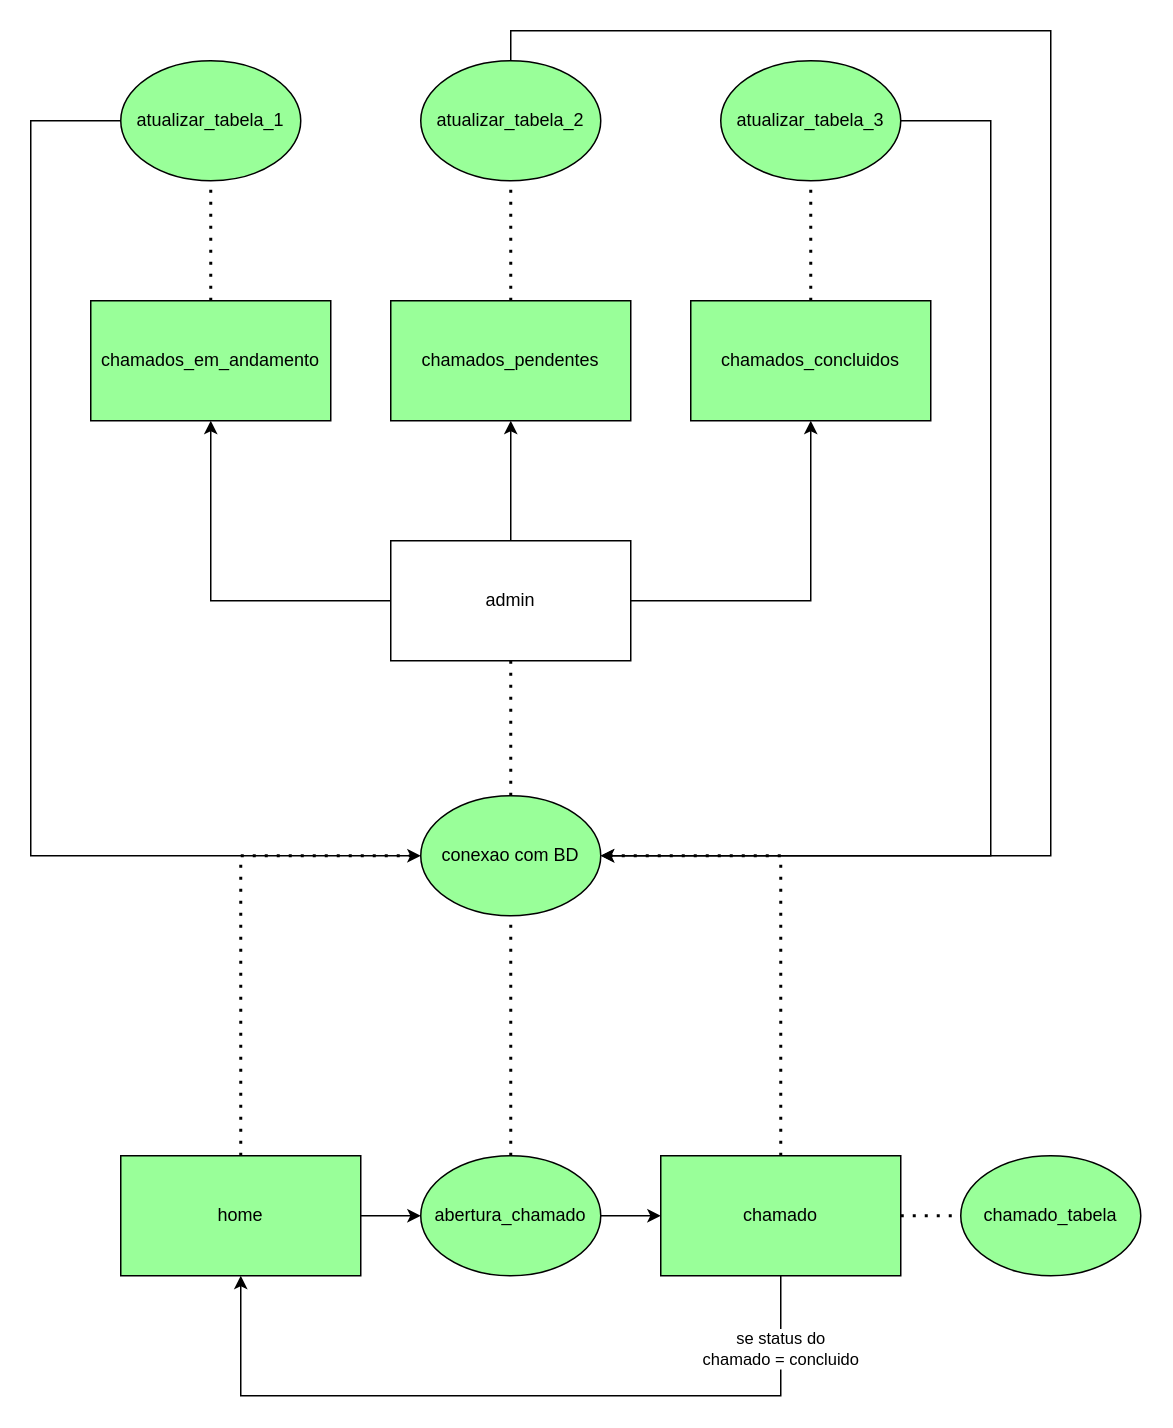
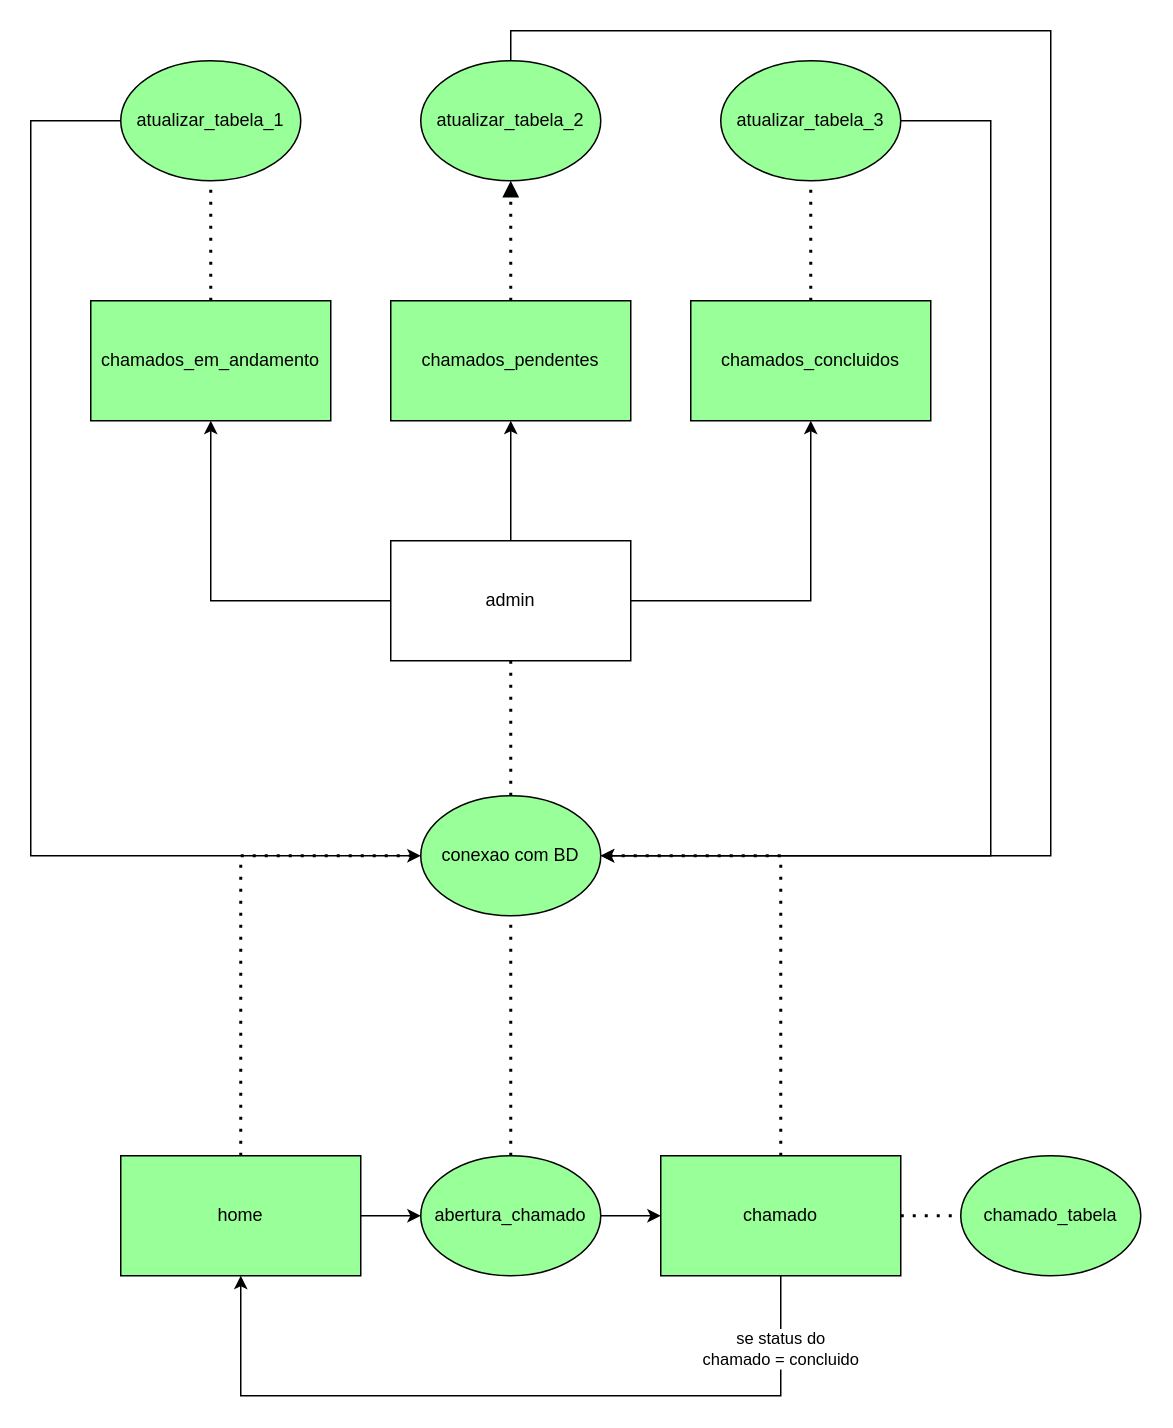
  <mxCell id="0" />
  <mxCell id="1" parent="0" />
  <mxCell id="2" value="" style="edgeStyle=orthogonalEdgeStyle;rounded=0;orthogonalLoop=1;jettySize=auto;html=1;fillColor=#99FF99;" parent="1" source="3" target="8" edge="1"><mxGeometry relative="1" as="geometry" /></mxCell>
  <mxCell id="3" value="home" style="rounded=0;whiteSpace=wrap;html=1;fillColor=#99FF99;" parent="1" vertex="1"><mxGeometry x="80" y="770" width="160" height="80" as="geometry" /></mxCell>
  <mxCell id="4" style="edgeStyle=orthogonalEdgeStyle;rounded=0;orthogonalLoop=1;jettySize=auto;html=1;exitX=0.5;exitY=1;exitDx=0;exitDy=0;entryX=0.5;entryY=1;entryDx=0;entryDy=0;fillColor=#99FF99;" parent="1" source="6" target="3" edge="1"><mxGeometry relative="1" as="geometry"><Array as="points"><mxPoint x="520" y="930" /><mxPoint x="160" y="930" /></Array></mxGeometry></mxCell>
  <mxCell id="5" value="se status do &lt;br&gt;chamado = concluido" style="edgeLabel;html=1;align=center;verticalAlign=middle;resizable=0;points=[];fillColor=#99FF99;" parent="4" vertex="1" connectable="0"><mxGeometry x="-0.815" y="-1" relative="1" as="geometry"><mxPoint as="offset" /></mxGeometry></mxCell>
  <mxCell id="6" value="chamado" style="rounded=0;whiteSpace=wrap;html=1;fillColor=#99FF99;" parent="1" vertex="1"><mxGeometry x="440" y="770" width="160" height="80" as="geometry" /></mxCell>
  <mxCell id="7" style="edgeStyle=orthogonalEdgeStyle;rounded=0;orthogonalLoop=1;jettySize=auto;html=1;entryX=0;entryY=0.5;entryDx=0;entryDy=0;fillColor=#99FF99;" parent="1" source="8" target="6" edge="1"><mxGeometry relative="1" as="geometry" /></mxCell>
  <mxCell id="8" value="abertura_chamado" style="ellipse;whiteSpace=wrap;html=1;rounded=0;fillColor=#99FF99;" parent="1" vertex="1"><mxGeometry x="280" y="770" width="120" height="80" as="geometry" /></mxCell>
  <mxCell id="9" value="conexao com BD" style="ellipse;whiteSpace=wrap;html=1;rounded=0;fillColor=#99FF99;" parent="1" vertex="1"><mxGeometry x="280" y="530" width="120" height="80" as="geometry" /></mxCell>
  <mxCell id="10" value="chamado_tabela" style="ellipse;whiteSpace=wrap;html=1;rounded=0;fillColor=#99FF99;" parent="1" vertex="1"><mxGeometry x="640" y="770" width="120" height="80" as="geometry" /></mxCell>
  <mxCell id="11" value="" style="endArrow=none;dashed=1;html=1;dashPattern=1 3;strokeWidth=2;rounded=0;exitX=0.5;exitY=0;exitDx=0;exitDy=0;entryX=0;entryY=0.5;entryDx=0;entryDy=0;" parent="1" source="3" target="9" edge="1"><mxGeometry width="50" height="50" relative="1" as="geometry"><mxPoint x="250" y="610" as="sourcePoint" /><mxPoint x="300" y="560" as="targetPoint" /><Array as="points"><mxPoint x="160" y="570" /></Array></mxGeometry></mxCell>
  <mxCell id="12" value="" style="endArrow=none;dashed=1;html=1;dashPattern=1 3;strokeWidth=2;rounded=0;exitX=0.5;exitY=0;exitDx=0;exitDy=0;" parent="1" target="9" edge="1"><mxGeometry width="50" height="50" relative="1" as="geometry"><mxPoint x="340" y="770" as="sourcePoint" /><mxPoint x="340" y="610" as="targetPoint" /><Array as="points" /></mxGeometry></mxCell>
  <mxCell id="13" value="" style="endArrow=none;dashed=1;html=1;dashPattern=1 3;strokeWidth=2;rounded=0;exitX=0.5;exitY=0;exitDx=0;exitDy=0;entryX=1;entryY=0.5;entryDx=0;entryDy=0;" parent="1" source="6" target="9" edge="1"><mxGeometry width="50" height="50" relative="1" as="geometry"><mxPoint x="350" y="780" as="sourcePoint" /><mxPoint x="350" y="620" as="targetPoint" /><Array as="points"><mxPoint x="520" y="570" /></Array></mxGeometry></mxCell>
  <mxCell id="14" value="" style="endArrow=none;dashed=1;html=1;dashPattern=1 3;strokeWidth=2;rounded=0;exitX=1;exitY=0.5;exitDx=0;exitDy=0;entryX=0;entryY=0.5;entryDx=0;entryDy=0;" parent="1" source="6" target="10" edge="1"><mxGeometry width="50" height="50" relative="1" as="geometry"><mxPoint x="530" y="780" as="sourcePoint" /><mxPoint x="410" y="580" as="targetPoint" /><Array as="points" /></mxGeometry></mxCell>
  <mxCell id="15" style="edgeStyle=orthogonalEdgeStyle;rounded=0;orthogonalLoop=1;jettySize=auto;html=1;entryX=0.5;entryY=1;entryDx=0;entryDy=0;" edge="1" parent="1" source="18" target="20"><mxGeometry relative="1" as="geometry" /></mxCell>
  <mxCell id="16" style="edgeStyle=orthogonalEdgeStyle;rounded=0;orthogonalLoop=1;jettySize=auto;html=1;exitX=0.5;exitY=0;exitDx=0;exitDy=0;entryX=0.5;entryY=1;entryDx=0;entryDy=0;" edge="1" parent="1" source="18" target="21"><mxGeometry relative="1" as="geometry" /></mxCell>
  <mxCell id="17" style="edgeStyle=orthogonalEdgeStyle;rounded=0;orthogonalLoop=1;jettySize=auto;html=1;entryX=0.5;entryY=1;entryDx=0;entryDy=0;" edge="1" parent="1" source="18" target="22"><mxGeometry relative="1" as="geometry" /></mxCell>
  <mxCell id="18" value="admin" style="rounded=0;whiteSpace=wrap;html=1;fillColor=#ffffff;" parent="1" vertex="1"><mxGeometry x="260" y="360" width="160" height="80" as="geometry" /></mxCell>
  <mxCell id="19" value="" style="endArrow=none;dashed=1;html=1;dashPattern=1 3;strokeWidth=2;rounded=0;exitX=0.5;exitY=0;exitDx=0;exitDy=0;entryX=0.5;entryY=1;entryDx=0;entryDy=0;" parent="1" source="9" target="18" edge="1"><mxGeometry width="50" height="50" relative="1" as="geometry"><mxPoint x="320" y="390" as="sourcePoint" /><mxPoint x="370" y="340" as="targetPoint" /><Array as="points" /></mxGeometry></mxCell>
  <mxCell id="20" value="chamados_em_andamento" style="rounded=0;whiteSpace=wrap;html=1;fillColor=#99FF99;" vertex="1" parent="1"><mxGeometry x="60" y="200" width="160" height="80" as="geometry" /></mxCell>
  <mxCell id="21" value="chamados_pendentes" style="rounded=0;whiteSpace=wrap;html=1;fillColor=#99FF99;" vertex="1" parent="1"><mxGeometry x="260" y="200" width="160" height="80" as="geometry" /></mxCell>
  <mxCell id="22" value="chamados_concluidos" style="rounded=0;whiteSpace=wrap;html=1;fillColor=#99FF99;" vertex="1" parent="1"><mxGeometry x="460" y="200" width="160" height="80" as="geometry" /></mxCell>
  <mxCell id="23" style="edgeStyle=orthogonalEdgeStyle;rounded=0;orthogonalLoop=1;jettySize=auto;html=1;exitX=0.5;exitY=0;exitDx=0;exitDy=0;entryX=1;entryY=0.5;entryDx=0;entryDy=0;" edge="1" parent="1" source="24" target="9"><mxGeometry relative="1" as="geometry"><Array as="points"><mxPoint x="340" y="20" /><mxPoint x="700" y="20" /><mxPoint x="700" y="570" /></Array></mxGeometry></mxCell>
  <mxCell id="24" value="atualizar_tabela_2" style="ellipse;whiteSpace=wrap;html=1;rounded=0;fillColor=#99FF99;" vertex="1" parent="1"><mxGeometry x="280" y="40" width="120" height="80" as="geometry" /></mxCell>
  <mxCell id="25" style="edgeStyle=orthogonalEdgeStyle;rounded=0;orthogonalLoop=1;jettySize=auto;html=1;exitX=1;exitY=0.5;exitDx=0;exitDy=0;entryX=1;entryY=0.5;entryDx=0;entryDy=0;" edge="1" parent="1" source="26" target="9"><mxGeometry relative="1" as="geometry"><Array as="points"><mxPoint x="660" y="80" /><mxPoint x="660" y="570" /></Array></mxGeometry></mxCell>
  <mxCell id="26" value="atualizar_tabela_3" style="ellipse;whiteSpace=wrap;html=1;rounded=0;fillColor=#99FF99;" vertex="1" parent="1"><mxGeometry x="480" y="40" width="120" height="80" as="geometry" /></mxCell>
  <mxCell id="27" style="edgeStyle=orthogonalEdgeStyle;rounded=0;orthogonalLoop=1;jettySize=auto;html=1;exitX=0;exitY=0.5;exitDx=0;exitDy=0;entryX=0;entryY=0.5;entryDx=0;entryDy=0;" edge="1" parent="1" source="28" target="9"><mxGeometry relative="1" as="geometry"><Array as="points"><mxPoint x="20" y="80" /><mxPoint x="20" y="570" /></Array></mxGeometry></mxCell>
  <mxCell id="28" value="atualizar_tabela_1" style="ellipse;whiteSpace=wrap;html=1;rounded=0;fillColor=#99FF99;" vertex="1" parent="1"><mxGeometry x="80" y="40" width="120" height="80" as="geometry" /></mxCell>
  <mxCell id="29" value="" style="endArrow=none;dashed=1;html=1;dashPattern=1 3;strokeWidth=2;rounded=0;entryX=0.5;entryY=1;entryDx=0;entryDy=0;" edge="1" parent="1" source="20" target="28"><mxGeometry width="50" height="50" relative="1" as="geometry"><mxPoint x="110" y="180" as="sourcePoint" /><mxPoint x="160" y="130" as="targetPoint" /></mxGeometry></mxCell>
- <mxCell id="30" value="" style="endArrow=none;dashed=1;html=1;dashPattern=1 3;strokeWidth=2;rounded=0;exitX=0.5;exitY=0;exitDx=0;exitDy=0;" edge="1" parent="1" source="21" target="24"><mxGeometry width="50" height="50" relative="1" as="geometry"><mxPoint x="315" y="180" as="sourcePoint" /><mxPoint x="365" y="130" as="targetPoint" /></mxGeometry></mxCell>
+ <mxCell id="30" value="" style="endArrow=block;dashed=1;html=1;dashPattern=1 3;strokeWidth=2;rounded=0;exitX=0.5;exitY=0;exitDx=0;exitDy=0;" edge="1" parent="1" source="21" target="24"><mxGeometry width="50" height="50" relative="1" as="geometry"><mxPoint x="315" y="180" as="sourcePoint" /><mxPoint x="365" y="130" as="targetPoint" /></mxGeometry></mxCell>
  <mxCell id="31" value="" style="endArrow=none;dashed=1;html=1;dashPattern=1 3;strokeWidth=2;rounded=0;exitX=0.5;exitY=0;exitDx=0;exitDy=0;" edge="1" parent="1" source="22" target="26"><mxGeometry width="50" height="50" relative="1" as="geometry"><mxPoint x="510" y="190" as="sourcePoint" /><mxPoint x="560" y="140" as="targetPoint" /></mxGeometry></mxCell>
